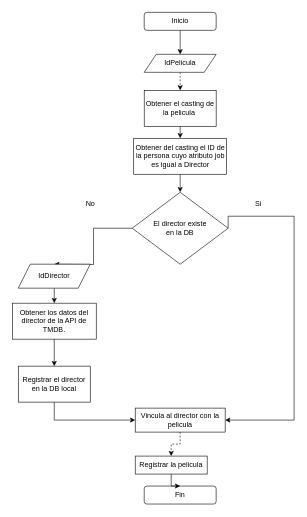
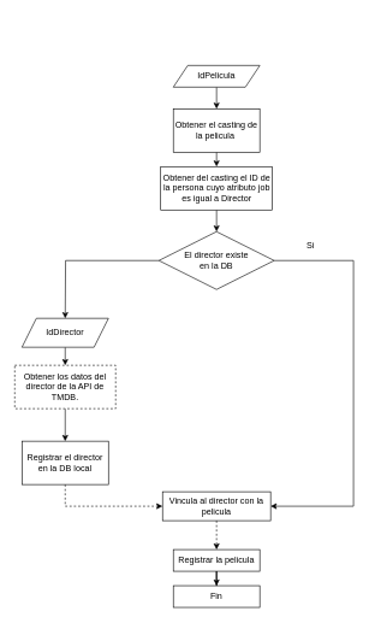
  <mxCell id="0" />
  <mxCell id="1" parent="0" />
- <mxCell id="2" style="edgeStyle=orthogonalEdgeStyle;rounded=0;orthogonalLoop=1;jettySize=auto;html=1;exitX=0.5;exitY=1;exitDx=0;exitDy=0;entryX=0.5;entryY=0;entryDx=0;entryDy=0;" edge="1" parent="1" source="3" target="5"><mxGeometry relative="1" as="geometry" /></mxCell>
- <mxCell id="3" value="Inicio" style="rounded=1;whiteSpace=wrap;html=1;" vertex="1" parent="1"><mxGeometry x="240" y="20" width="120" height="30" as="geometry" /></mxCell>
- <mxCell id="4" style="edgeStyle=orthogonalEdgeStyle;rounded=0;orthogonalLoop=1;jettySize=auto;html=1;exitX=0.5;exitY=1;exitDx=0;exitDy=0;entryX=0.5;entryY=0;entryDx=0;entryDy=0;dashed=1;" edge="1" parent="1" source="5" target="7"><mxGeometry relative="1" as="geometry" /></mxCell>
+ <mxCell id="4" style="edgeStyle=orthogonalEdgeStyle;rounded=0;orthogonalLoop=1;jettySize=auto;html=1;exitX=0.5;exitY=1;exitDx=0;exitDy=0;entryX=0.5;entryY=0;entryDx=0;entryDy=0;" edge="1" parent="1" source="5" target="7"><mxGeometry relative="1" as="geometry" /></mxCell>
  <mxCell id="5" value="IdPelicula" style="shape=parallelogram;perimeter=parallelogramPerimeter;whiteSpace=wrap;html=1;fixedSize=1;" vertex="1" parent="1"><mxGeometry x="240" y="90" width="120" height="30" as="geometry" /></mxCell>
  <mxCell id="6" style="edgeStyle=orthogonalEdgeStyle;rounded=0;orthogonalLoop=1;jettySize=auto;html=1;exitX=0.5;exitY=1;exitDx=0;exitDy=0;entryX=0.5;entryY=0;entryDx=0;entryDy=0;" edge="1" parent="1" source="7" target="9"><mxGeometry relative="1" as="geometry" /></mxCell>
  <mxCell id="7" value="Obtener el casting de la pelicula&amp;nbsp;" style="rounded=0;whiteSpace=wrap;html=1;" vertex="1" parent="1"><mxGeometry x="240" y="150" width="120" height="60" as="geometry" /></mxCell>
  <mxCell id="8" style="edgeStyle=orthogonalEdgeStyle;rounded=0;orthogonalLoop=1;jettySize=auto;html=1;exitX=0.5;exitY=1;exitDx=0;exitDy=0;entryX=0.5;entryY=0;entryDx=0;entryDy=0;" edge="1" parent="1" source="9" target="12"><mxGeometry relative="1" as="geometry" /></mxCell>
  <mxCell id="9" value="Obtener del casting el ID de la persona cuyo atributo job es igual a Director" style="rounded=0;whiteSpace=wrap;html=1;" vertex="1" parent="1"><mxGeometry x="222.5" y="230" width="155" height="60" as="geometry" /></mxCell>
  <mxCell id="10" style="edgeStyle=orthogonalEdgeStyle;rounded=0;orthogonalLoop=1;jettySize=auto;html=1;" edge="1" parent="1" source="12"><mxGeometry relative="1" as="geometry"><mxPoint x="90" y="440" as="targetPoint" /></mxGeometry></mxCell>
  <mxCell id="11" style="edgeStyle=orthogonalEdgeStyle;rounded=0;orthogonalLoop=1;jettySize=auto;html=1;exitX=1;exitY=0.5;exitDx=0;exitDy=0;entryX=1;entryY=0.5;entryDx=0;entryDy=0;" edge="1" parent="1" source="12" target="21"><mxGeometry relative="1" as="geometry"><Array as="points"><mxPoint x="490" y="360" /><mxPoint x="490" y="700" /></Array></mxGeometry></mxCell>
- <mxCell id="12" value="El director existe &lt;br&gt;en la DB" style="rhombus;whiteSpace=wrap;html=1;" vertex="1" parent="1"><mxGeometry x="220" y="320" width="160" height="120" as="geometry" /></mxCell>
- <mxCell id="13" value="No" style="text;html=1;align=center;verticalAlign=middle;resizable=0;points=[];autosize=1;strokeColor=none;fillColor=none;" vertex="1" parent="1"><mxGeometry x="135" y="330" width="30" height="20" as="geometry" /></mxCell>
+ <mxCell id="12" value="El director existe &lt;br&gt;en la DB" style="rhombus;whiteSpace=wrap;html=1;" vertex="1" parent="1"><mxGeometry x="220" y="320" width="160" height="80" as="geometry" /></mxCell>
  <mxCell id="14" style="edgeStyle=orthogonalEdgeStyle;rounded=0;orthogonalLoop=1;jettySize=auto;html=1;exitX=0.5;exitY=1;exitDx=0;exitDy=0;entryX=0.5;entryY=0;entryDx=0;entryDy=0;" edge="1" parent="1" source="15" target="17"><mxGeometry relative="1" as="geometry" /></mxCell>
  <mxCell id="15" value="IdDirector" style="shape=parallelogram;perimeter=parallelogramPerimeter;whiteSpace=wrap;html=1;fixedSize=1;" vertex="1" parent="1"><mxGeometry x="30" y="440" width="120" height="40" as="geometry" /></mxCell>
  <mxCell id="16" style="edgeStyle=orthogonalEdgeStyle;rounded=0;orthogonalLoop=1;jettySize=auto;html=1;exitX=0.5;exitY=1;exitDx=0;exitDy=0;" edge="1" parent="1" source="17" target="19"><mxGeometry relative="1" as="geometry" /></mxCell>
- <mxCell id="17" value="Obtener los datos del director de la API de TMDB." style="rounded=0;whiteSpace=wrap;html=1;" vertex="1" parent="1"><mxGeometry x="20" y="505" width="140" height="60" as="geometry" /></mxCell>
- <mxCell id="18" style="edgeStyle=orthogonalEdgeStyle;rounded=0;orthogonalLoop=1;jettySize=auto;html=1;exitX=0.5;exitY=1;exitDx=0;exitDy=0;entryX=0;entryY=0.5;entryDx=0;entryDy=0;" edge="1" parent="1" source="19" target="21"><mxGeometry relative="1" as="geometry" /></mxCell>
+ <mxCell id="17" value="Obtener los datos del director de la API de TMDB." style="rounded=0;whiteSpace=wrap;html=1;dashed=1;" vertex="1" parent="1"><mxGeometry x="20" y="505" width="140" height="60" as="geometry" /></mxCell>
+ <mxCell id="18" style="edgeStyle=orthogonalEdgeStyle;rounded=0;orthogonalLoop=1;jettySize=auto;html=1;exitX=0.5;exitY=1;exitDx=0;exitDy=0;entryX=0;entryY=0.5;entryDx=0;entryDy=0;dashed=1;" edge="1" parent="1" source="19" target="21"><mxGeometry relative="1" as="geometry" /></mxCell>
  <mxCell id="19" value="Registrar el director en la DB local" style="rounded=0;whiteSpace=wrap;html=1;" vertex="1" parent="1"><mxGeometry x="30" y="610" width="120" height="60" as="geometry" /></mxCell>
  <mxCell id="20" style="edgeStyle=orthogonalEdgeStyle;rounded=0;orthogonalLoop=1;jettySize=auto;html=1;entryX=0.5;entryY=0;entryDx=0;entryDy=0;dashed=1;" edge="1" parent="1" source="21" target="24"><mxGeometry relative="1" as="geometry" /></mxCell>
  <mxCell id="21" value="Vincula al director con la pelicula" style="rounded=0;whiteSpace=wrap;html=1;" vertex="1" parent="1"><mxGeometry x="225" y="680" width="150" height="40" as="geometry" /></mxCell>
- <mxCell id="22" value="Fin" style="rounded=1;whiteSpace=wrap;html=1;" vertex="1" parent="1"><mxGeometry x="240" y="810" width="120" height="30" as="geometry" /></mxCell>
+ <mxCell id="22" value="Fin" style="whiteSpace=wrap;html=1;rounded=0;" vertex="1" parent="1"><mxGeometry x="240" y="810" width="120" height="30" as="geometry" /></mxCell>
  <mxCell id="23" style="edgeStyle=orthogonalEdgeStyle;rounded=0;orthogonalLoop=1;jettySize=auto;html=1;exitX=0.5;exitY=1;exitDx=0;exitDy=0;" edge="1" parent="1" source="24" target="22"><mxGeometry relative="1" as="geometry" /></mxCell>
- <mxCell id="24" value="Registrar la pelicula" style="rounded=0;whiteSpace=wrap;html=1;" vertex="1" parent="1"><mxGeometry x="225" y="760" width="120" height="30" as="geometry" /></mxCell>
+ <mxCell id="24" value="Registrar la pelicula" style="rounded=0;whiteSpace=wrap;html=1;" vertex="1" parent="1"><mxGeometry x="240" y="760" width="120" height="30" as="geometry" /></mxCell>
  <mxCell id="25" value="Si" style="text;html=1;align=center;verticalAlign=middle;resizable=0;points=[];autosize=1;strokeColor=none;fillColor=none;" vertex="1" parent="1"><mxGeometry x="415" y="330" width="30" height="20" as="geometry" /></mxCell>
